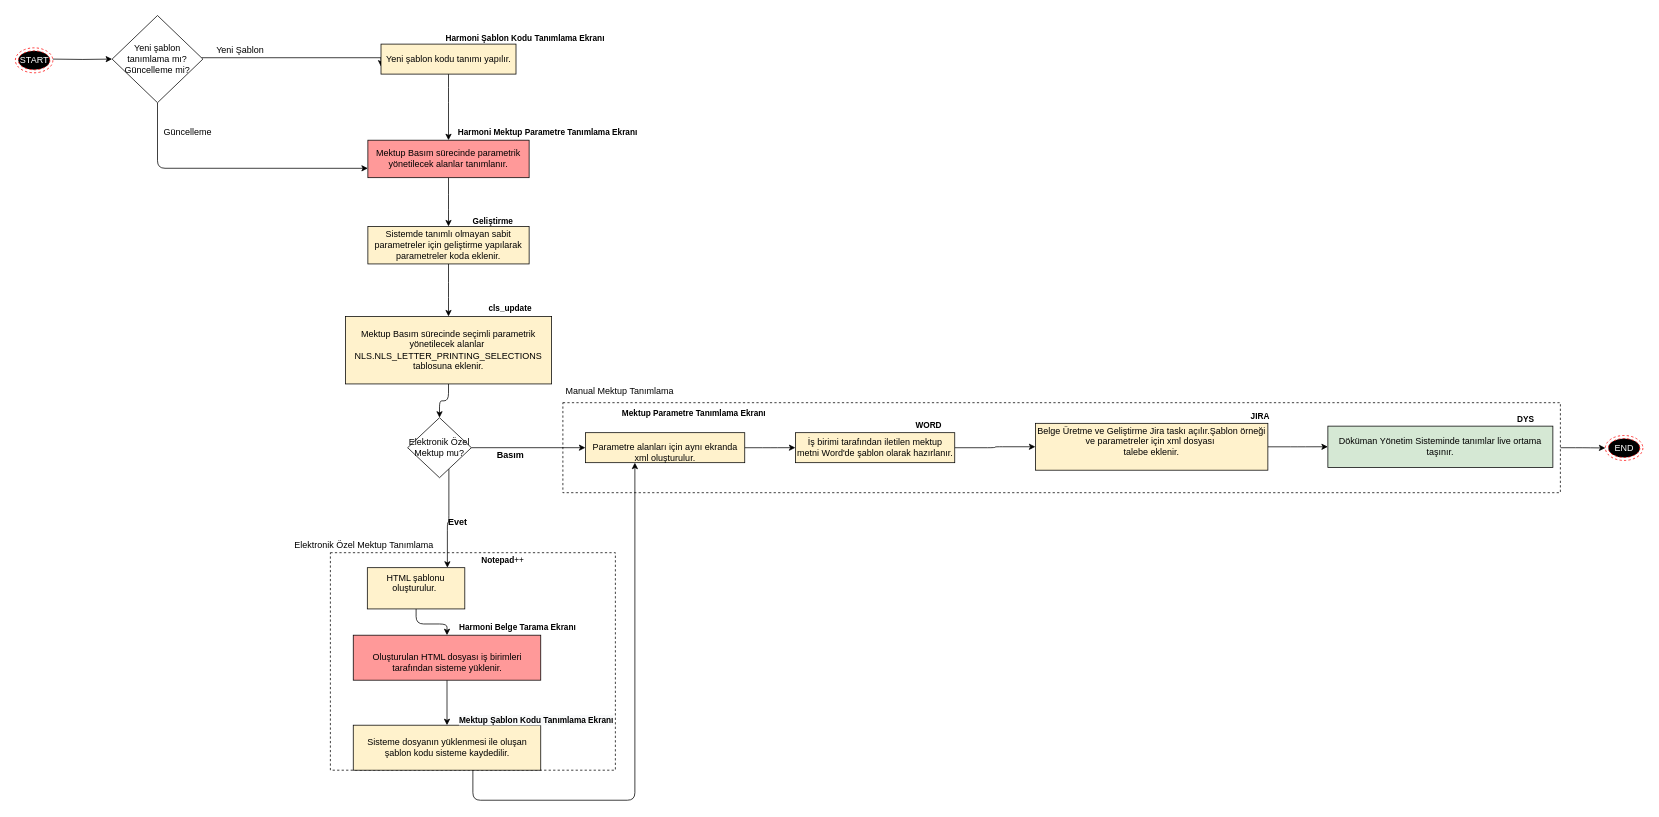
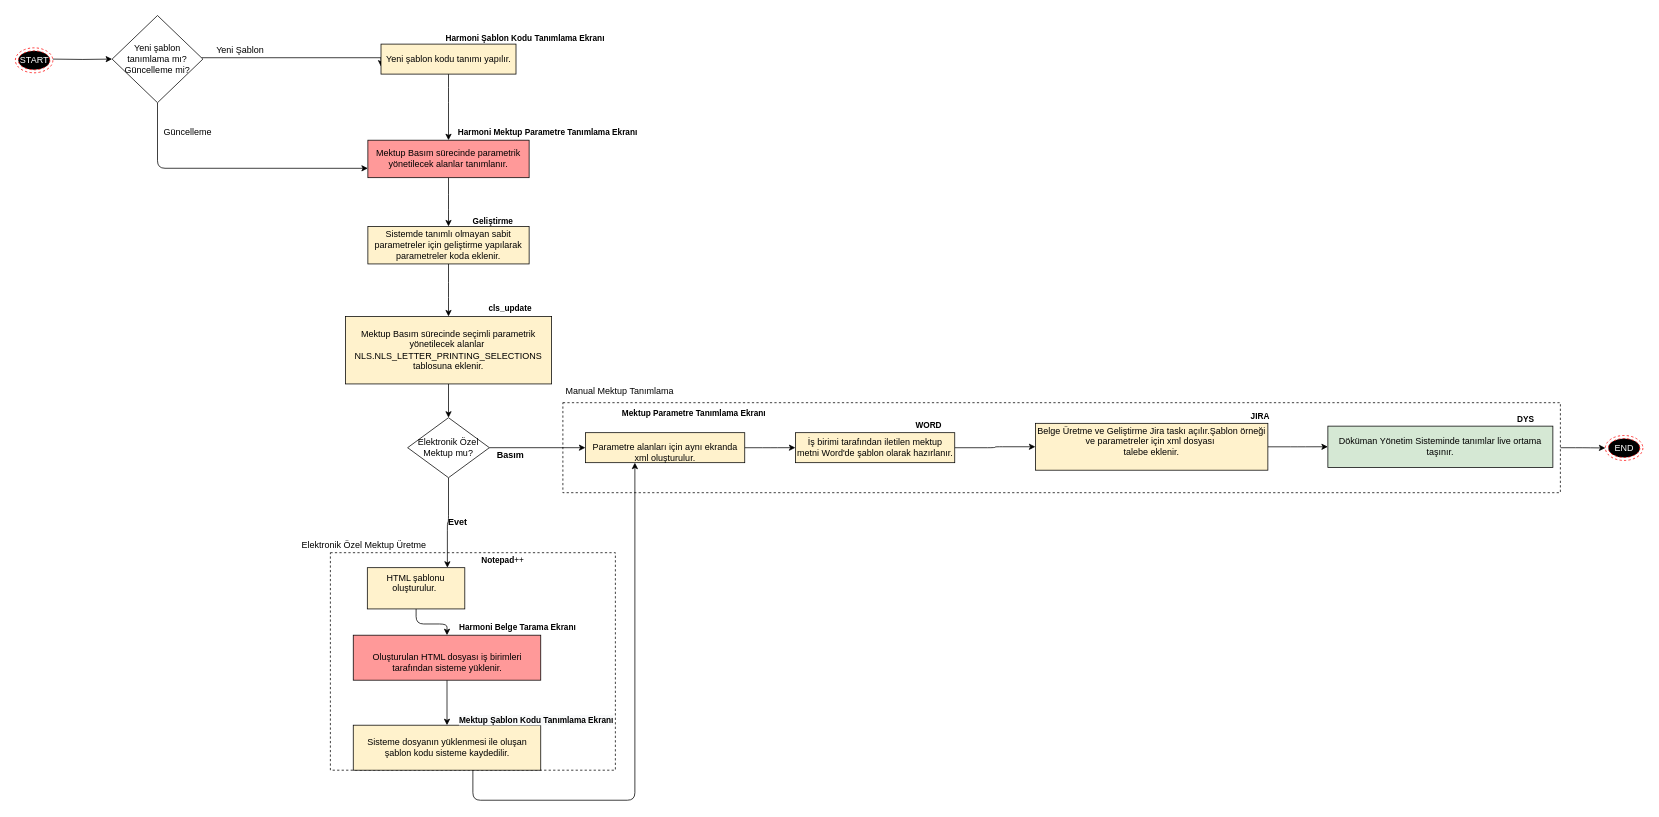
  <mxCell id="0" />
  <mxCell id="1" parent="0" />
  <mxCell id="2" value="" style="rounded=0;whiteSpace=wrap;html=1;dashed=1;fillColor=none;" vertex="1" parent="1"><mxGeometry x="440" y="736.25" width="380" height="290" as="geometry" /></mxCell>
  <mxCell id="3" style="edgeStyle=orthogonalEdgeStyle;rounded=1;orthogonalLoop=1;jettySize=auto;html=1;entryX=0;entryY=0.5;entryDx=0;entryDy=0;" edge="1" parent="1" source="4" target="50"><mxGeometry relative="1" as="geometry"><mxPoint x="2140" y="596.25" as="targetPoint" /></mxGeometry></mxCell>
  <mxCell id="4" value="" style="rounded=0;whiteSpace=wrap;html=1;dashed=1;fillColor=none;" vertex="1" parent="1"><mxGeometry x="750" y="536.25" width="1330" height="120" as="geometry" /></mxCell>
  <mxCell id="5" style="edgeStyle=orthogonalEdgeStyle;rounded=0;orthogonalLoop=1;jettySize=auto;html=1;exitX=1;exitY=0.5;exitDx=0;exitDy=0;entryX=0;entryY=0.5;entryDx=0;entryDy=0;" edge="1" parent="1" target="8"><mxGeometry relative="1" as="geometry"><mxPoint x="70" y="78.13" as="sourcePoint" /></mxGeometry></mxCell>
  <mxCell id="6" style="edgeStyle=orthogonalEdgeStyle;rounded=1;orthogonalLoop=1;jettySize=auto;html=1;entryX=0;entryY=0.75;entryDx=0;entryDy=0;" edge="1" parent="1" source="8" target="17"><mxGeometry relative="1" as="geometry"><Array as="points"><mxPoint x="209" y="224.25" /></Array><mxPoint x="210" y="206.25" as="targetPoint" /></mxGeometry></mxCell>
  <mxCell id="7" value="" style="edgeStyle=orthogonalEdgeStyle;rounded=0;orthogonalLoop=1;jettySize=auto;html=1;entryX=0;entryY=0.75;entryDx=0;entryDy=0;" edge="1" parent="1" source="8" target="18"><mxGeometry relative="1" as="geometry"><mxPoint x="440" y="76.25" as="targetPoint" /><Array as="points"><mxPoint x="507" y="76.25" /></Array></mxGeometry></mxCell>
  <mxCell id="8" value="Yeni şablon tanımlama mı? Güncelleme mi?" style="rhombus;whiteSpace=wrap;html=1;" vertex="1" parent="1"><mxGeometry x="149" y="20" width="121" height="116.25" as="geometry" /></mxCell>
  <mxCell id="9" value="Güncelleme" style="text;html=1;strokeColor=none;fillColor=none;align=center;verticalAlign=middle;whiteSpace=wrap;rounded=0;" vertex="1" parent="1"><mxGeometry x="210" y="166.25" width="80" height="20" as="geometry" /></mxCell>
  <mxCell id="10" value="Yeni Şablon" style="text;html=1;strokeColor=none;fillColor=none;align=center;verticalAlign=middle;whiteSpace=wrap;rounded=0;dashed=1;" vertex="1" parent="1"><mxGeometry x="270" y="56.25" width="100" height="20" as="geometry" /></mxCell>
  <mxCell id="11" value="&lt;font style=&quot;font-size: 11px&quot;&gt;&lt;b&gt;Harmoni Şablon Kodu Tanımlama Ekranı&lt;/b&gt;&lt;/font&gt;" style="text;html=1;strokeColor=none;fillColor=none;align=center;verticalAlign=middle;whiteSpace=wrap;rounded=0;" vertex="1" parent="1"><mxGeometry x="590" y="38.13" width="220" height="25" as="geometry" /></mxCell>
  <mxCell id="12" value="" style="edgeStyle=elbowEdgeStyle;elbow=vertical;" edge="1" parent="1" source="19" target="21"><mxGeometry relative="1" as="geometry"><mxPoint x="450" y="351.25" as="sourcePoint" /><mxPoint x="539" y="396.25" as="targetPoint" /></mxGeometry></mxCell>
  <mxCell id="13" value="" style="edgeStyle=elbowEdgeStyle;elbow=vertical;exitX=0.5;exitY=1;exitDx=0;exitDy=0;entryX=0.5;entryY=0;entryDx=0;entryDy=0;" edge="1" parent="1" source="18" target="17"><mxGeometry relative="1" as="geometry"><mxPoint x="534.5" y="96.25" as="sourcePoint" /><mxPoint x="539.5" y="186.25" as="targetPoint" /><Array as="points"><mxPoint x="505" y="126.25" /></Array></mxGeometry></mxCell>
  <mxCell id="14" value="" style="edgeStyle=elbowEdgeStyle;elbow=vertical;" edge="1" parent="1" source="17" target="19"><mxGeometry relative="1" as="geometry"><mxPoint x="593" y="241.25" as="sourcePoint" /><mxPoint x="450" y="296.25" as="targetPoint" /></mxGeometry></mxCell>
  <mxCell id="15" value="&lt;font style=&quot;font-size: 11px&quot;&gt;&lt;b&gt;Harmoni Mektup Parametre Tanımlama Ekranı&lt;/b&gt;&lt;/font&gt;" style="text;html=1;strokeColor=none;fillColor=none;align=center;verticalAlign=middle;whiteSpace=wrap;rounded=0;" vertex="1" parent="1"><mxGeometry x="600" y="166.25" width="260" height="20" as="geometry" /></mxCell>
  <mxCell id="16" value="&lt;font style=&quot;font-size: 11px&quot;&gt;&lt;b&gt;Geliştirme&lt;/b&gt;&lt;/font&gt;" style="text;html=1;strokeColor=none;fillColor=none;align=center;verticalAlign=middle;whiteSpace=wrap;rounded=0;" vertex="1" parent="1"><mxGeometry x="617" y="276.25" width="80" height="35" as="geometry" /></mxCell>
  <mxCell id="17" value="&lt;span style=&quot;text-align: left&quot;&gt;Mektup Basım sürecinde parametrik yönetilecek alanlar tanımlanır.&lt;/span&gt;" style="rounded=0;whiteSpace=wrap;html=1;fillColor=#FF9999;" vertex="1" parent="1"><mxGeometry x="490" y="186.25" width="215" height="50" as="geometry" /></mxCell>
  <mxCell id="18" value="&lt;span style=&quot;text-align: left&quot;&gt;Yeni şablon kodu tanımı yapılır.&lt;br&gt;&lt;/span&gt;" style="rounded=0;whiteSpace=wrap;html=1;fillColor=#FFF2CC;" vertex="1" parent="1"><mxGeometry x="507.5" y="58.13" width="180" height="40" as="geometry" /></mxCell>
  <mxCell id="19" value="&lt;span style=&quot;text-align: left&quot;&gt;Sistemde tanımlı olmayan sabit parametreler için geliştirme yapılarak parametreler koda eklenir.&lt;/span&gt;" style="rounded=0;whiteSpace=wrap;html=1;fillColor=#FFF2CC;" vertex="1" parent="1"><mxGeometry x="490" y="301.25" width="215" height="50" as="geometry" /></mxCell>
  <mxCell id="20" value="" style="edgeStyle=orthogonalEdgeStyle;rounded=1;orthogonalLoop=1;jettySize=auto;html=1;" edge="1" parent="1" source="21" target="25"><mxGeometry relative="1" as="geometry"><Array as="points" /></mxGeometry></mxCell>
  <mxCell id="21" value="&lt;span style=&quot;text-align: left&quot;&gt;Mektup Basım sürecinde seçimli parametrik yönetilecek alanlar&amp;nbsp; NLS.NLS_LETTER_PRINTING_SELECTIONS tablosuna eklenir.&lt;br&gt;&lt;/span&gt;" style="rounded=0;whiteSpace=wrap;html=1;fillColor=#FFF2CC;" vertex="1" parent="1"><mxGeometry x="460" y="421.25" width="275" height="90" as="geometry" /></mxCell>
  <mxCell id="22" value="&lt;font size=&quot;1&quot;&gt;&lt;span style=&quot;font-size: 11px&quot;&gt;&lt;b&gt;cls_update&lt;/b&gt;&lt;/span&gt;&lt;/font&gt;" style="text;html=1;strokeColor=none;fillColor=none;align=center;verticalAlign=middle;whiteSpace=wrap;rounded=0;" vertex="1" parent="1"><mxGeometry x="610" y="401.25" width="140" height="20" as="geometry" /></mxCell>
  <mxCell id="23" value="" style="edgeStyle=orthogonalEdgeStyle;rounded=1;orthogonalLoop=1;jettySize=auto;html=1;" edge="1" parent="1" source="25" target="32"><mxGeometry relative="1" as="geometry"><mxPoint x="598" y="746.25" as="targetPoint" /><Array as="points"><mxPoint x="598" y="696.25" /><mxPoint x="596" y="696.25" /></Array></mxGeometry></mxCell>
  <mxCell id="24" style="edgeStyle=orthogonalEdgeStyle;rounded=1;orthogonalLoop=1;jettySize=auto;html=1;entryX=0;entryY=0.5;entryDx=0;entryDy=0;" edge="1" parent="1" source="25" target="40"><mxGeometry relative="1" as="geometry" /></mxCell>
- <mxCell id="25" value="Elektronik Özel Mektup mu?" style="rhombus;whiteSpace=wrap;html=1;" vertex="1" parent="1"><mxGeometry x="543" y="556.25" width="85" height="80" as="geometry" /></mxCell>
+ <mxCell id="25" value="Elektronik Özel Mektup mu?" style="rhombus;whiteSpace=wrap;html=1;" vertex="1" parent="1"><mxGeometry x="543" y="556.25" width="109" height="80" as="geometry" /></mxCell>
  <mxCell id="26" value="&lt;b&gt;Evet&lt;/b&gt;" style="text;html=1;strokeColor=none;fillColor=none;align=center;verticalAlign=middle;whiteSpace=wrap;rounded=0;dashed=1;" vertex="1" parent="1"><mxGeometry x="590" y="686.25" width="40" height="20" as="geometry" /></mxCell>
  <mxCell id="27" value="&lt;b&gt;Basım&lt;/b&gt;" style="text;html=1;align=center;verticalAlign=middle;resizable=0;points=[];autosize=1;" vertex="1" parent="1"><mxGeometry x="655" y="596.25" width="50" height="20" as="geometry" /></mxCell>
  <mxCell id="28" style="edgeStyle=orthogonalEdgeStyle;rounded=1;orthogonalLoop=1;jettySize=auto;html=1;exitX=0.5;exitY=1;exitDx=0;exitDy=0;entryX=0.5;entryY=0;entryDx=0;entryDy=0;" edge="1" parent="1" source="33" target="34"><mxGeometry relative="1" as="geometry"><mxPoint x="-77.433" y="1761.25" as="targetPoint" /><mxPoint x="597.467" y="936.25" as="sourcePoint" /></mxGeometry></mxCell>
  <mxCell id="29" value="&lt;font style=&quot;font-size: 11px&quot;&gt;&lt;b&gt;&lt;font style=&quot;font-size: 11px&quot;&gt;Notepad&lt;/font&gt;&lt;/b&gt;++&lt;/font&gt;" style="text;html=1;strokeColor=none;fillColor=none;align=center;verticalAlign=middle;whiteSpace=wrap;rounded=0;" vertex="1" parent="1"><mxGeometry x="650" y="736.25" width="40" height="20" as="geometry" /></mxCell>
  <mxCell id="30" value="&lt;font style=&quot;font-size: 11px&quot;&gt;&lt;font style=&quot;font-size: 11px&quot;&gt;&lt;b&gt;Harmoni Belge Tarama&amp;nbsp;&lt;/b&gt;&lt;b&gt;Ekranı&lt;/b&gt;&lt;/font&gt;&amp;nbsp;&lt;/font&gt;" style="text;html=1;strokeColor=none;fillColor=none;align=left;verticalAlign=middle;whiteSpace=wrap;rounded=0;" vertex="1" parent="1"><mxGeometry x="610" y="826.25" width="220" height="20" as="geometry" /></mxCell>
  <mxCell id="31" value="" style="edgeStyle=orthogonalEdgeStyle;rounded=1;orthogonalLoop=1;jettySize=auto;html=1;" edge="1" parent="1" source="32" target="33"><mxGeometry relative="1" as="geometry" /></mxCell>
  <mxCell id="32" value="&lt;span style=&quot;text-align: left&quot;&gt;HTML şablonu oluşturulur.&amp;nbsp;&lt;/span&gt;&lt;div style=&quot;padding: 0px ; margin: 0px ; text-align: left&quot;&gt;&lt;br style=&quot;padding: 0px ; margin: 0px&quot;&gt;&lt;/div&gt;" style="rounded=0;whiteSpace=wrap;html=1;fillColor=#FFF2CC;" vertex="1" parent="1"><mxGeometry x="489.25" y="756.25" width="130" height="55" as="geometry" /></mxCell>
  <mxCell id="33" value="&lt;br style=&quot;padding: 0px ; margin: 0px ; text-align: left&quot;&gt;&lt;span style=&quot;text-align: left&quot;&gt;Oluşturulan HTML dosyası iş birimleri tarafından sisteme yüklenir.&lt;br&gt;&lt;/span&gt;" style="rounded=0;whiteSpace=wrap;html=1;fillColor=#FF9999;" vertex="1" parent="1"><mxGeometry x="470.5" y="846.25" width="250" height="60" as="geometry" /></mxCell>
  <mxCell id="34" value="&lt;br style=&quot;padding: 0px ; margin: 0px ; text-align: left&quot;&gt;&lt;span style=&quot;text-align: left&quot;&gt;Sisteme dosyanın yüklenmesi ile oluşan şablon kodu sisteme&amp;nbsp;&lt;/span&gt;&lt;span style=&quot;text-align: left&quot;&gt;kaydedilir.&lt;br&gt;&lt;/span&gt;&lt;span style=&quot;text-align: left&quot;&gt;&lt;br&gt;&lt;/span&gt;" style="rounded=0;whiteSpace=wrap;html=1;fillColor=#FFF2CC;" vertex="1" parent="1"><mxGeometry x="470.5" y="966.25" width="250" height="60" as="geometry" /></mxCell>
  <mxCell id="35" value="&lt;b style=&quot;color: rgb(0 , 0 , 0) ; font-family: &amp;#34;helvetica&amp;#34; ; font-style: normal ; letter-spacing: normal ; text-align: left ; text-indent: 0px ; text-transform: none ; word-spacing: 0px ; background-color: rgb(248 , 249 , 250)&quot;&gt;&lt;font style=&quot;font-size: 11px&quot;&gt;Mektup Şablon Kodu Tanımlama Ekranı&lt;/font&gt;&lt;/b&gt;" style="text;whiteSpace=wrap;html=1;" vertex="1" parent="1"><mxGeometry x="610" y="946.25" width="290" height="30" as="geometry" /></mxCell>
  <mxCell id="36" value="&lt;b&gt;&lt;font style=&quot;font-size: 11px&quot;&gt;DYS&lt;/font&gt;&lt;/b&gt;" style="text;html=1;strokeColor=none;fillColor=none;align=center;verticalAlign=middle;whiteSpace=wrap;rounded=0;" vertex="1" parent="1"><mxGeometry x="1998" y="548.75" width="72" height="20" as="geometry" /></mxCell>
  <mxCell id="37" value="&lt;b&gt;&lt;font style=&quot;font-size: 11px&quot;&gt;Mektup Parametre Tanımlama Ekranı&lt;/font&gt;&lt;/b&gt;" style="text;html=1;strokeColor=none;fillColor=none;align=center;verticalAlign=middle;whiteSpace=wrap;rounded=0;" vertex="1" parent="1"><mxGeometry x="790" y="541.25" width="270" height="20" as="geometry" /></mxCell>
  <mxCell id="38" value="&lt;b&gt;&lt;font style=&quot;font-size: 11px&quot;&gt;JIRA&lt;/font&gt;&lt;/b&gt;" style="text;html=1;strokeColor=none;fillColor=none;align=center;verticalAlign=middle;whiteSpace=wrap;rounded=0;" vertex="1" parent="1"><mxGeometry x="1660" y="543.75" width="40" height="20" as="geometry" /></mxCell>
  <mxCell id="39" style="edgeStyle=orthogonalEdgeStyle;rounded=1;orthogonalLoop=1;jettySize=auto;html=1;" edge="1" parent="1" source="40"><mxGeometry relative="1" as="geometry"><mxPoint x="1060" y="596.25" as="targetPoint" /></mxGeometry></mxCell>
  <mxCell id="40" value="&lt;br style=&quot;padding: 0px ; margin: 0px ; text-align: left&quot;&gt;&lt;span style=&quot;text-align: left&quot;&gt;Parametre alanları için aynı ekranda xml oluşturulur.&lt;br&gt;&lt;/span&gt;" style="rounded=0;whiteSpace=wrap;html=1;fillColor=#FFF2CC;" vertex="1" parent="1"><mxGeometry x="780" y="576.25" width="212.5" height="40" as="geometry" /></mxCell>
  <mxCell id="41" style="edgeStyle=orthogonalEdgeStyle;rounded=1;orthogonalLoop=1;jettySize=auto;html=1;entryX=0;entryY=0.5;entryDx=0;entryDy=0;" edge="1" parent="1" source="42" target="45"><mxGeometry relative="1" as="geometry"><mxPoint x="1330" y="596.25" as="targetPoint" /></mxGeometry></mxCell>
  <mxCell id="42" value="&lt;span style=&quot;text-align: left&quot;&gt;İş birimi tarafından iletilen mektup metni Word'de şablon olarak&amp;nbsp;hazırlanır.&lt;/span&gt;&lt;span style=&quot;text-align: left&quot;&gt;&lt;br&gt;&lt;/span&gt;" style="rounded=0;whiteSpace=wrap;html=1;fillColor=#FFF2CC;" vertex="1" parent="1"><mxGeometry x="1060" y="576.25" width="212.5" height="40" as="geometry" /></mxCell>
  <mxCell id="43" value="&lt;font size=&quot;1&quot;&gt;&lt;b style=&quot;font-size: 11px&quot;&gt;WORD&lt;/b&gt;&lt;/font&gt;" style="text;html=1;strokeColor=none;fillColor=none;align=center;verticalAlign=middle;whiteSpace=wrap;rounded=0;" vertex="1" parent="1"><mxGeometry x="1217.5" y="556.25" width="40" height="20" as="geometry" /></mxCell>
  <mxCell id="44" style="edgeStyle=orthogonalEdgeStyle;rounded=1;orthogonalLoop=1;jettySize=auto;html=1;entryX=0;entryY=0.5;entryDx=0;entryDy=0;" edge="1" parent="1" source="45" target="46"><mxGeometry relative="1" as="geometry"><mxPoint x="1880" y="621.25" as="targetPoint" /></mxGeometry></mxCell>
  <mxCell id="45" value="&lt;span style=&quot;text-align: left&quot;&gt;Belge Üretme ve Geliştirme Jira taskı açılır.Şablon örneği ve parametreler için xml dosyası&amp;nbsp;&lt;/span&gt;&lt;br style=&quot;padding: 0px ; margin: 0px ; text-align: left&quot;&gt;&lt;span style=&quot;text-align: left&quot;&gt;talebe eklenir.&lt;br&gt;&lt;/span&gt;&lt;span style=&quot;text-align: left&quot;&gt;&lt;br&gt;&lt;/span&gt;" style="rounded=0;whiteSpace=wrap;html=1;fillColor=#FFF2CC;" vertex="1" parent="1"><mxGeometry x="1380" y="563.75" width="310" height="62.5" as="geometry" /></mxCell>
  <mxCell id="46" value="&lt;span style=&quot;text-align: left&quot;&gt;Döküman Yönetim Sisteminde tanımlar live ortama taşınır.&lt;/span&gt;&lt;span style=&quot;text-align: left&quot;&gt;&lt;br&gt;&lt;/span&gt;" style="rounded=0;whiteSpace=wrap;html=1;fillColor=#D5E8D4;" vertex="1" parent="1"><mxGeometry x="1770" y="567.5" width="300" height="55" as="geometry" /></mxCell>
  <mxCell id="47" value="Manual Mektup Tanımlama" style="text;html=1;strokeColor=none;fillColor=none;align=center;verticalAlign=middle;whiteSpace=wrap;rounded=0;dashed=1;" vertex="1" parent="1"><mxGeometry x="720.5" y="511.25" width="210" height="20" as="geometry" /></mxCell>
  <mxCell id="48" value="" style="edgeStyle=orthogonalEdgeStyle;rounded=1;orthogonalLoop=1;jettySize=auto;html=1;" edge="1" parent="1" source="2" target="40"><mxGeometry relative="1" as="geometry"><mxPoint x="630" y="1106.25" as="targetPoint" /><Array as="points"><mxPoint x="630" y="1066.25" /><mxPoint x="846" y="1066.25" /></Array></mxGeometry></mxCell>
- <mxCell id="49" value="Elektronik Özel Mektup Tanımlama" style="text;html=1;strokeColor=none;fillColor=none;align=center;verticalAlign=middle;whiteSpace=wrap;rounded=0;dashed=1;" vertex="1" parent="1"><mxGeometry x="380" y="716.25" width="210" height="20" as="geometry" /></mxCell>
+ <mxCell id="49" value="Elektronik Özel Mektup Üretme" style="text;html=1;strokeColor=none;fillColor=none;align=center;verticalAlign=middle;whiteSpace=wrap;rounded=0;dashed=1;" vertex="1" parent="1"><mxGeometry x="380" y="716.25" width="210" height="20" as="geometry" /></mxCell>
  <mxCell id="50" value="&lt;font color=&quot;#ffffff&quot;&gt;END&lt;/font&gt;" style="ellipse;html=1;shape=endState;fillColor=#000000;strokeColor=#ff0000;dashed=1;" vertex="1" parent="1"><mxGeometry x="2140" y="580" width="50" height="33.25" as="geometry" /></mxCell>
  <mxCell id="51" value="&lt;font color=&quot;#ffffff&quot;&gt;START&lt;/font&gt;" style="ellipse;html=1;shape=endState;fillColor=#000000;strokeColor=#ff0000;dashed=1;" vertex="1" parent="1"><mxGeometry x="20" y="63.13" width="50" height="33.25" as="geometry" /></mxCell>
